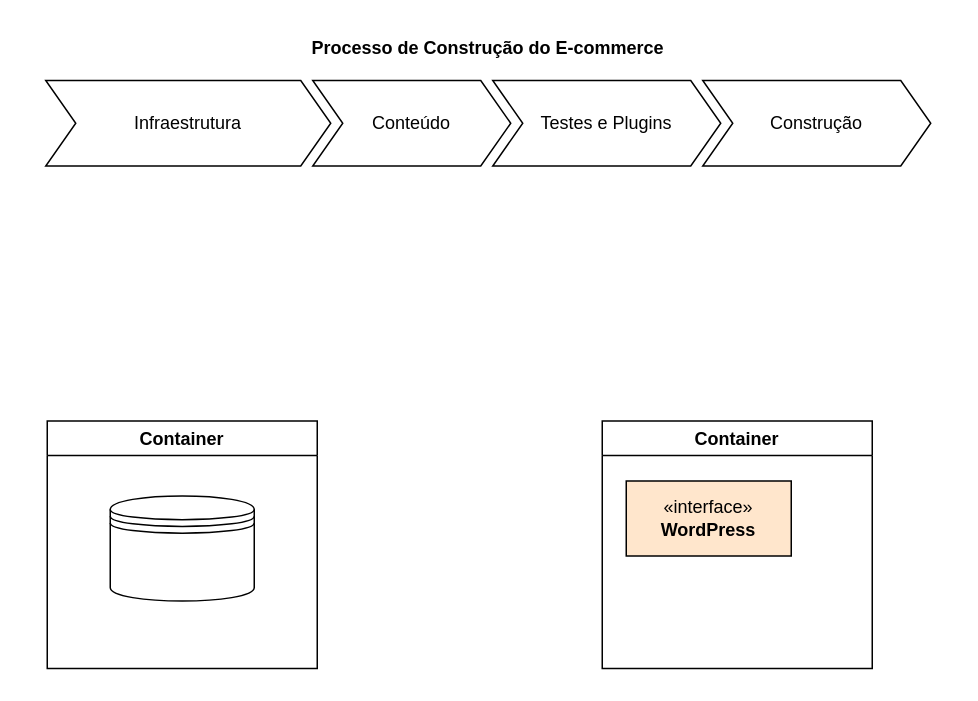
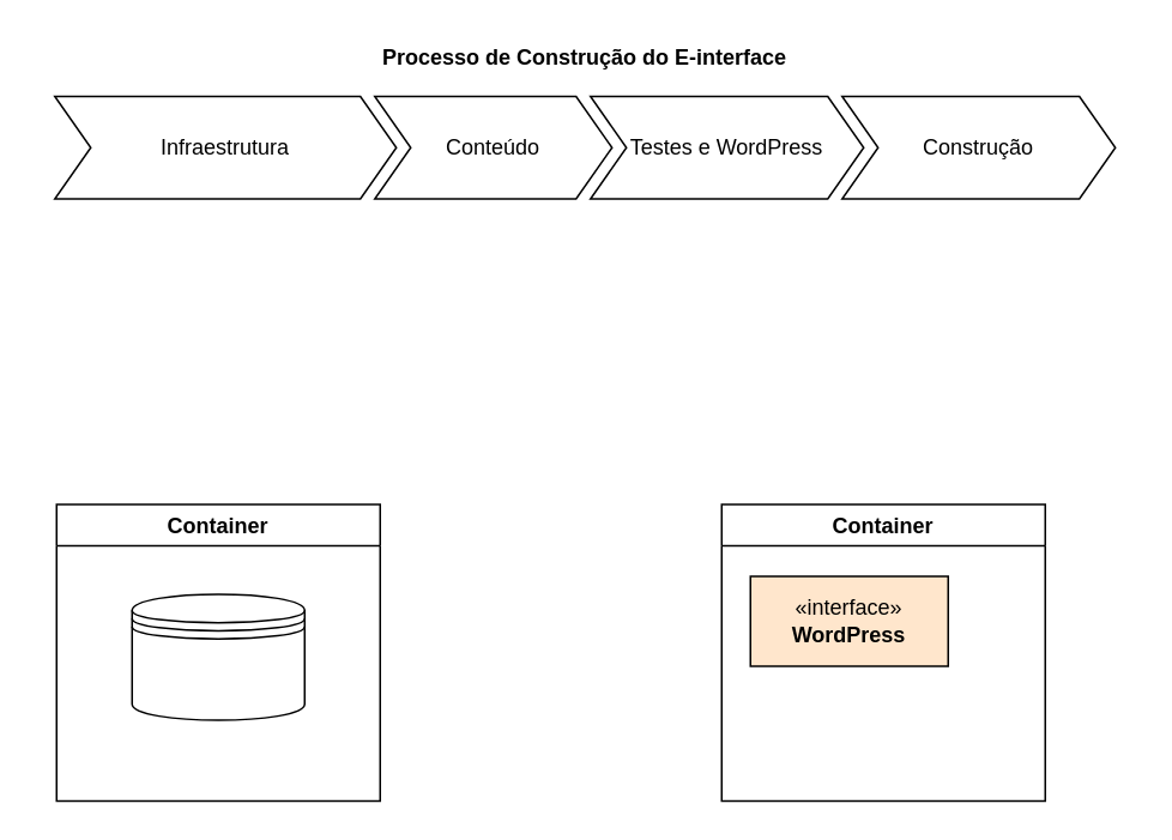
  <mxCell id="0" />
  <mxCell id="1" parent="0" />
  <mxCell id="2" value="" style="shape=datastore;whiteSpace=wrap;html=1;" vertex="1" parent="1"><mxGeometry x="73" y="330" width="96" height="70" as="geometry" /></mxCell>
- <mxCell id="3" value="Processo de Construção do E-commerce" style="swimlane;childLayout=stackLayout;horizontal=1;fillColor=none;horizontalStack=1;resizeParent=1;resizeParentMax=0;resizeLast=0;collapsible=0;strokeColor=none;stackBorder=10;stackSpacing=-12;resizable=1;align=center;points=[];whiteSpace=wrap;html=1;" vertex="1" parent="1"><mxGeometry x="20" y="20" width="610" height="100" as="geometry" /></mxCell>
+ <mxCell id="3" value="Processo de Construção do E-interface" style="swimlane;childLayout=stackLayout;horizontal=1;fillColor=none;horizontalStack=1;resizeParent=1;resizeParentMax=0;resizeLast=0;collapsible=0;strokeColor=none;stackBorder=10;stackSpacing=-12;resizable=1;align=center;points=[];whiteSpace=wrap;html=1;" vertex="1" parent="1"><mxGeometry x="20" y="20" width="610" height="100" as="geometry" /></mxCell>
  <mxCell id="4" value="Infraestrutura" style="shape=step;perimeter=stepPerimeter;fixedSize=1;points=[];whiteSpace=wrap;html=1;" vertex="1" parent="3"><mxGeometry x="10" y="33" width="190" height="57" as="geometry" /></mxCell>
  <mxCell id="5" value="Conteúdo" style="shape=step;perimeter=stepPerimeter;fixedSize=1;points=[];whiteSpace=wrap;html=1;" vertex="1" parent="3"><mxGeometry x="188" y="33" width="132" height="57" as="geometry" /></mxCell>
- <mxCell id="6" value="Testes e Plugins" style="shape=step;perimeter=stepPerimeter;fixedSize=1;points=[];whiteSpace=wrap;html=1;" vertex="1" parent="3"><mxGeometry x="308" y="33" width="152" height="57" as="geometry" /></mxCell>
+ <mxCell id="6" value="Testes e WordPress" style="shape=step;perimeter=stepPerimeter;fixedSize=1;points=[];whiteSpace=wrap;html=1;" vertex="1" parent="3"><mxGeometry x="308" y="33" width="152" height="57" as="geometry" /></mxCell>
  <mxCell id="7" value="Construção" style="shape=step;perimeter=stepPerimeter;fixedSize=1;points=[];whiteSpace=wrap;html=1;" vertex="1" parent="3"><mxGeometry x="448" y="33" width="152" height="57" as="geometry" /></mxCell>
  <mxCell id="8" value="Container" style="swimlane;" vertex="1" parent="1"><mxGeometry x="31" y="280" width="180" height="165" as="geometry" /></mxCell>
  <mxCell id="9" value="Container" style="swimlane;" vertex="1" parent="1"><mxGeometry x="401" y="280" width="180" height="165" as="geometry" /></mxCell>
  <mxCell id="10" value="«interface»&lt;br&gt;&lt;b&gt;WordPress&lt;/b&gt;" style="html=1;whiteSpace=wrap;fillColor=#ffe6cc;" vertex="1" parent="9"><mxGeometry x="16" y="40" width="110" height="50" as="geometry" /></mxCell>
